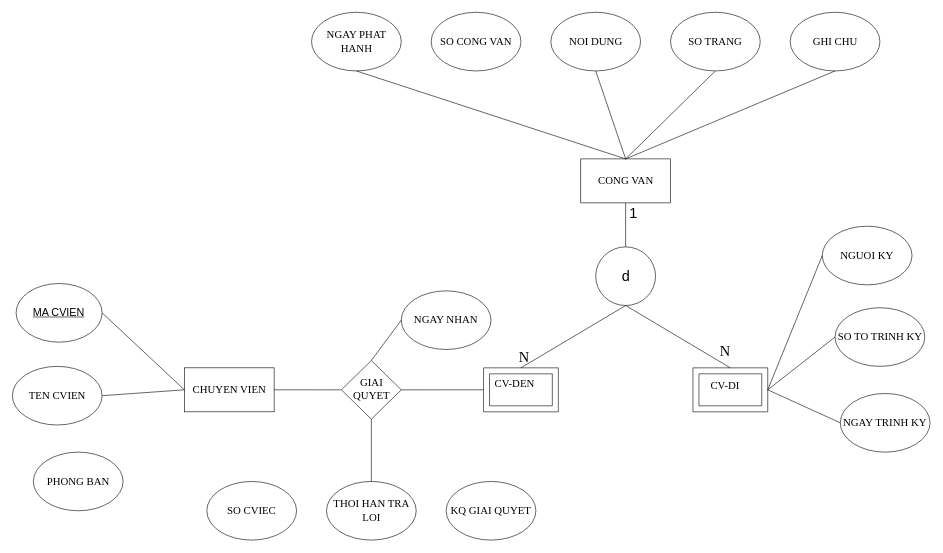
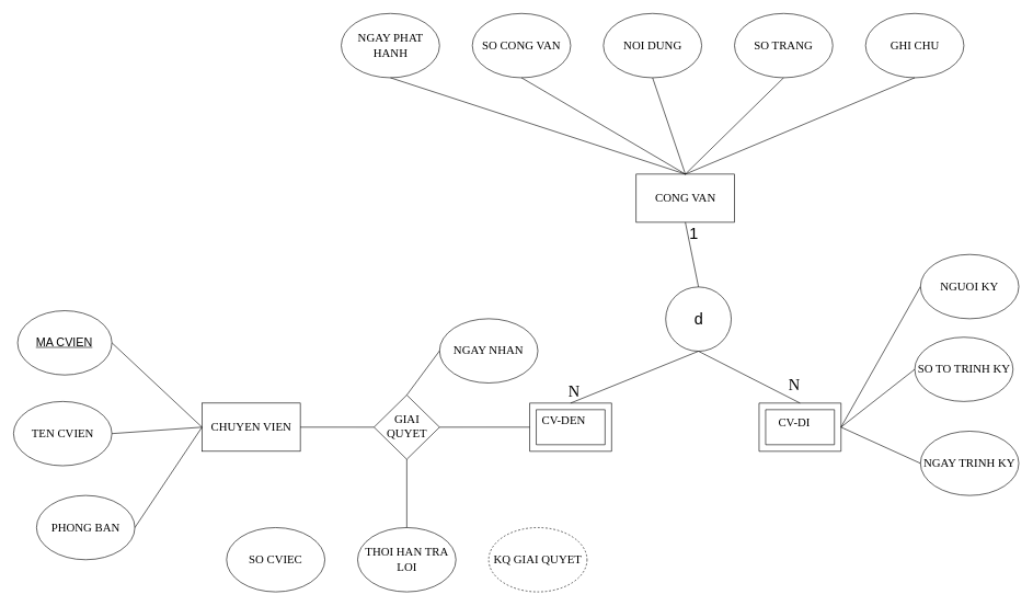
  <mxCell id="0" />
  <mxCell id="1" parent="0" />
  <mxCell id="2" value="" style="group" vertex="1" connectable="0" parent="1"><mxGeometry x="20" y="20" width="1530" height="880" as="geometry" /></mxCell>
  <mxCell id="3" value="&lt;h2&gt;&lt;span style=&quot;font-weight: normal;&quot;&gt;&lt;font face=&quot;Times New Roman&quot;&gt;CONG VAN&lt;/font&gt;&lt;/span&gt;&lt;/h2&gt;" style="rounded=0;whiteSpace=wrap;html=1;" parent="2" vertex="1"><mxGeometry x="947.677" y="244.444" width="149.633" height="73.333" as="geometry" /></mxCell>
- <mxCell id="4" value="&lt;h1&gt;&lt;span style=&quot;font-weight: normal;&quot;&gt;d&lt;/span&gt;&lt;/h1&gt;" style="ellipse;whiteSpace=wrap;html=1;rounded=0;" parent="2" vertex="1"><mxGeometry x="972.616" y="391.111" width="99.756" height="97.778" as="geometry" /></mxCell>
+ <mxCell id="4" value="&lt;h1&gt;&lt;span style=&quot;font-weight: normal;&quot;&gt;d&lt;/span&gt;&lt;/h1&gt;" style="ellipse;whiteSpace=wrap;html=1;rounded=0;" parent="2" vertex="1"><mxGeometry x="992.616" y="416.111" width="99.756" height="97.778" as="geometry" /></mxCell>
  <mxCell id="5" value="" style="verticalLabelPosition=bottom;verticalAlign=top;html=1;shape=mxgraph.basic.frame;dx=10;whiteSpace=wrap;" parent="2" vertex="1"><mxGeometry x="785.575" y="592.778" width="124.694" height="73.333" as="geometry" /></mxCell>
  <mxCell id="6" value="" style="verticalLabelPosition=bottom;verticalAlign=top;html=1;shape=mxgraph.basic.frame;dx=10;whiteSpace=wrap;" parent="2" vertex="1"><mxGeometry x="1134.719" y="592.778" width="124.694" height="73.333" as="geometry" /></mxCell>
  <mxCell id="7" value="&lt;h2&gt;&lt;span style=&quot;font-weight: normal;&quot;&gt;&lt;font face=&quot;Times New Roman&quot;&gt;CV-DEN&lt;/font&gt;&lt;/span&gt;&lt;/h2&gt;" style="text;html=1;align=center;verticalAlign=middle;resizable=0;points=[];autosize=1;strokeColor=none;fillColor=none;" parent="2" vertex="1"><mxGeometry x="791.809" y="590.333" width="90" height="60" as="geometry" /></mxCell>
  <mxCell id="8" value="&lt;h2&gt;&lt;span style=&quot;font-weight: normal;&quot;&gt;&lt;font face=&quot;Times New Roman&quot;&gt;CV-DI&lt;/font&gt;&lt;/span&gt;&lt;/h2&gt;" style="text;html=1;align=center;verticalAlign=middle;resizable=0;points=[];autosize=1;strokeColor=none;fillColor=none;" parent="2" vertex="1"><mxGeometry x="1153.423" y="592.778" width="70" height="60" as="geometry" /></mxCell>
  <mxCell id="9" value="&lt;h2&gt;&lt;font face=&quot;Times New Roman&quot;&gt;&lt;span style=&quot;font-weight: normal;&quot;&gt;NGAY PHAT HANH&lt;/span&gt;&lt;/font&gt;&lt;/h2&gt;" style="ellipse;whiteSpace=wrap;html=1;" parent="2" vertex="1"><mxGeometry x="498.778" width="149.633" height="97.778" as="geometry" /></mxCell>
  <mxCell id="10" value="&lt;h2&gt;&lt;font style=&quot;font-weight: normal;&quot; face=&quot;Times New Roman&quot;&gt;SO CONG VAN&lt;/font&gt;&lt;/h2&gt;" style="ellipse;whiteSpace=wrap;html=1;" parent="2" vertex="1"><mxGeometry x="698.289" width="149.633" height="97.778" as="geometry" /></mxCell>
  <mxCell id="11" value="&lt;h2&gt;&lt;font style=&quot;font-weight: normal;&quot; face=&quot;Times New Roman&quot;&gt;NOI DUNG&lt;/font&gt;&lt;/h2&gt;" style="ellipse;whiteSpace=wrap;html=1;" parent="2" vertex="1"><mxGeometry x="897.8" width="149.633" height="97.778" as="geometry" /></mxCell>
  <mxCell id="12" value="&lt;h2&gt;&lt;font style=&quot;font-weight: normal;&quot; face=&quot;Times New Roman&quot;&gt;SO TRANG&lt;/font&gt;&lt;/h2&gt;" style="ellipse;whiteSpace=wrap;html=1;" parent="2" vertex="1"><mxGeometry x="1097.311" width="149.633" height="97.778" as="geometry" /></mxCell>
  <mxCell id="13" value="&lt;h2&gt;&lt;font style=&quot;font-weight: normal;&quot; face=&quot;Times New Roman&quot;&gt;GHI CHU&lt;/font&gt;&lt;/h2&gt;" style="ellipse;whiteSpace=wrap;html=1;" parent="2" vertex="1"><mxGeometry x="1296.822" width="149.633" height="97.778" as="geometry" /></mxCell>
  <mxCell id="14" value="&lt;h2&gt;&lt;font style=&quot;font-weight: normal;&quot; face=&quot;Times New Roman&quot;&gt;NGAY NHAN&lt;/font&gt;&lt;/h2&gt;" style="ellipse;whiteSpace=wrap;html=1;" parent="2" vertex="1"><mxGeometry x="648.411" y="464.444" width="149.633" height="97.778" as="geometry" /></mxCell>
- <mxCell id="15" value="&lt;h2&gt;&lt;span style=&quot;font-weight: normal;&quot;&gt;&lt;font face=&quot;Times New Roman&quot;&gt;NGUOI KY&lt;/font&gt;&lt;/span&gt;&lt;/h2&gt;" style="ellipse;whiteSpace=wrap;html=1;" parent="2" vertex="1"><mxGeometry x="1350.367" y="356.667" width="149.633" height="97.778" as="geometry" /></mxCell>
+ <mxCell id="15" value="&lt;h2&gt;&lt;span style=&quot;font-weight: normal;&quot;&gt;&lt;font face=&quot;Times New Roman&quot;&gt;NGUOI KY&lt;/font&gt;&lt;/span&gt;&lt;/h2&gt;" style="ellipse;whiteSpace=wrap;html=1;" parent="2" vertex="1"><mxGeometry x="1380.367" y="366.667" width="149.633" height="97.778" as="geometry" /></mxCell>
  <mxCell id="16" value="&lt;h2&gt;&lt;font style=&quot;font-weight: normal;&quot; face=&quot;Times New Roman&quot;&gt;SO TO TRINH KY&lt;/font&gt;&lt;/h2&gt;" style="ellipse;whiteSpace=wrap;html=1;" parent="2" vertex="1"><mxGeometry x="1371.638" y="492.556" width="149.633" height="97.778" as="geometry" /></mxCell>
  <mxCell id="17" value="&lt;h2&gt;&lt;font style=&quot;font-weight: normal;&quot; face=&quot;Times New Roman&quot;&gt;NGAY TRINH KY&lt;/font&gt;&lt;/h2&gt;" style="ellipse;whiteSpace=wrap;html=1;" parent="2" vertex="1"><mxGeometry x="1380.367" y="635.556" width="149.633" height="97.778" as="geometry" /></mxCell>
  <mxCell id="18" value="&lt;h2&gt;&lt;font style=&quot;font-weight: normal;&quot; face=&quot;Times New Roman&quot;&gt;GIAI QUYET&lt;/font&gt;&lt;/h2&gt;" style="rhombus;whiteSpace=wrap;html=1;" parent="2" vertex="1"><mxGeometry x="548.655" y="580.556" width="99.756" height="97.778" as="geometry" /></mxCell>
  <mxCell id="19" value="&lt;h2&gt;&lt;font style=&quot;font-weight: normal;&quot; face=&quot;Times New Roman&quot;&gt;CHUYEN VIEN&lt;/font&gt;&lt;/h2&gt;" style="rounded=0;whiteSpace=wrap;html=1;" parent="2" vertex="1"><mxGeometry x="286.797" y="592.778" width="149.633" height="73.333" as="geometry" /></mxCell>
  <mxCell id="20" value="&lt;h2&gt;&lt;font style=&quot;font-weight: normal;&quot; face=&quot;Times New Roman&quot;&gt;TEN CVIEN&lt;/font&gt;&lt;/h2&gt;" style="ellipse;whiteSpace=wrap;html=1;" parent="2" vertex="1"><mxGeometry y="590.333" width="149.633" height="97.778" as="geometry" /></mxCell>
  <mxCell id="21" value="&lt;h2&gt;&lt;font style=&quot;font-weight: normal;&quot; face=&quot;Times New Roman&quot;&gt;PHONG BAN&lt;/font&gt;&lt;/h2&gt;" style="ellipse;whiteSpace=wrap;html=1;" parent="2" vertex="1"><mxGeometry x="35" y="733.333" width="149.633" height="97.778" as="geometry" /></mxCell>
  <mxCell id="22" value="&lt;h2&gt;&lt;font style=&quot;font-weight: normal;&quot; face=&quot;Times New Roman&quot;&gt;SO CVIEC&lt;/font&gt;&lt;/h2&gt;" style="ellipse;whiteSpace=wrap;html=1;" parent="2" vertex="1"><mxGeometry x="324.205" y="782.222" width="149.633" height="97.778" as="geometry" /></mxCell>
  <mxCell id="23" value="&lt;h2&gt;&lt;font style=&quot;font-weight: normal;&quot; face=&quot;Times New Roman&quot;&gt;THOI HAN TRA LOI&lt;/font&gt;&lt;/h2&gt;" style="ellipse;whiteSpace=wrap;html=1;" parent="2" vertex="1"><mxGeometry x="523.716" y="782.222" width="149.633" height="97.778" as="geometry" /></mxCell>
- <mxCell id="24" value="&lt;h2&gt;&lt;font style=&quot;font-weight: normal;&quot; face=&quot;Times New Roman&quot;&gt;KQ GIAI QUYET&lt;/font&gt;&lt;/h2&gt;" style="ellipse;whiteSpace=wrap;html=1;" parent="2" vertex="1"><mxGeometry x="723.227" y="782.222" width="149.633" height="97.778" as="geometry" /></mxCell>
+ <mxCell id="24" value="&lt;h2&gt;&lt;font style=&quot;font-weight: normal;&quot; face=&quot;Times New Roman&quot;&gt;KQ GIAI QUYET&lt;/font&gt;&lt;/h2&gt;" style="ellipse;whiteSpace=wrap;html=1;dashed=1;" parent="2" vertex="1"><mxGeometry x="723.227" y="782.222" width="149.633" height="97.778" as="geometry" /></mxCell>
  <mxCell id="25" value="&lt;h1&gt;&lt;span style=&quot;font-weight: normal;&quot;&gt;1&lt;/span&gt;&lt;/h1&gt;" style="text;html=1;align=center;verticalAlign=middle;resizable=0;points=[];autosize=1;strokeColor=none;fillColor=none;" parent="2" vertex="1"><mxGeometry x="1015.012" y="300.003" width="40" height="70" as="geometry" /></mxCell>
  <mxCell id="26" value="&lt;h1&gt;&lt;font face=&quot;Times New Roman&quot;&gt;&lt;span style=&quot;font-weight: 400;&quot;&gt;N&lt;/span&gt;&lt;/font&gt;&lt;/h1&gt;" style="text;html=1;align=center;verticalAlign=middle;resizable=0;points=[];autosize=1;strokeColor=none;fillColor=none;" parent="2" vertex="1"><mxGeometry x="832.863" y="540.0" width="40" height="70" as="geometry" /></mxCell>
  <mxCell id="27" value="&lt;h1&gt;&lt;span style=&quot;font-weight: normal;&quot;&gt;&lt;font face=&quot;Times New Roman&quot;&gt;N&lt;/font&gt;&lt;/span&gt;&lt;/h1&gt;" style="text;html=1;align=center;verticalAlign=middle;resizable=0;points=[];autosize=1;strokeColor=none;fillColor=none;" parent="2" vertex="1"><mxGeometry x="1168.418" y="529.999" width="40" height="70" as="geometry" /></mxCell>
  <mxCell id="28" value="&lt;span style=&quot;font-size: 18px;&quot;&gt;MA CVIEN&lt;/span&gt;" style="ellipse;whiteSpace=wrap;html=1;align=center;fontStyle=4;" vertex="1" parent="2"><mxGeometry x="6.235" y="452.222" width="143.399" height="97.778" as="geometry" /></mxCell>
  <mxCell id="29" value="" style="endArrow=none;html=1;rounded=0;entryX=0.5;entryY=1;entryDx=0;entryDy=0;exitX=0.5;exitY=0;exitDx=0;exitDy=0;" edge="1" parent="2" source="4" target="3"><mxGeometry width="50" height="50" relative="1" as="geometry"><mxPoint x="960.147" y="378.889" as="sourcePoint" /><mxPoint x="1022.494" y="317.778" as="targetPoint" /></mxGeometry></mxCell>
  <mxCell id="30" value="" style="endArrow=none;html=1;rounded=0;entryX=0.5;entryY=1;entryDx=0;entryDy=0;exitX=0.5;exitY=0;exitDx=0;exitDy=0;exitPerimeter=0;" edge="1" parent="2" source="5" target="4"><mxGeometry width="50" height="50" relative="1" as="geometry"><mxPoint x="997.555" y="635.556" as="sourcePoint" /><mxPoint x="1010.024" y="501.111" as="targetPoint" /></mxGeometry></mxCell>
  <mxCell id="31" value="" style="endArrow=none;html=1;rounded=0;entryX=0.5;entryY=1;entryDx=0;entryDy=0;exitX=0.5;exitY=0;exitDx=0;exitDy=0;exitPerimeter=0;" edge="1" parent="2" source="6" target="4"><mxGeometry width="50" height="50" relative="1" as="geometry"><mxPoint x="972.616" y="635.556" as="sourcePoint" /><mxPoint x="1034.963" y="574.444" as="targetPoint" /></mxGeometry></mxCell>
  <mxCell id="32" value="" style="endArrow=none;html=1;rounded=0;exitX=1;exitY=0.5;exitDx=0;exitDy=0;exitPerimeter=0;entryX=0;entryY=0.5;entryDx=0;entryDy=0;" edge="1" parent="2" source="6" target="15"><mxGeometry width="50" height="50" relative="1" as="geometry"><mxPoint x="1259.413" y="611.111" as="sourcePoint" /><mxPoint x="1321.76" y="550.0" as="targetPoint" /></mxGeometry></mxCell>
  <mxCell id="33" value="" style="endArrow=none;html=1;rounded=0;entryX=0;entryY=0.5;entryDx=0;entryDy=0;exitX=1;exitY=0.5;exitDx=0;exitDy=0;exitPerimeter=0;" edge="1" parent="2" source="6" target="16"><mxGeometry width="50" height="50" relative="1" as="geometry"><mxPoint x="1309.291" y="660" as="sourcePoint" /><mxPoint x="1371.638" y="598.889" as="targetPoint" /></mxGeometry></mxCell>
  <mxCell id="34" value="" style="endArrow=none;html=1;rounded=0;entryX=0;entryY=0.5;entryDx=0;entryDy=0;exitX=1;exitY=0.5;exitDx=0;exitDy=0;exitPerimeter=0;" edge="1" parent="2" source="6" target="17"><mxGeometry width="50" height="50" relative="1" as="geometry"><mxPoint x="1296.822" y="733.333" as="sourcePoint" /><mxPoint x="1359.169" y="672.222" as="targetPoint" /></mxGeometry></mxCell>
  <mxCell id="35" value="" style="endArrow=none;html=1;rounded=0;entryX=0;entryY=0.5;entryDx=0;entryDy=0;entryPerimeter=0;exitX=1;exitY=0.5;exitDx=0;exitDy=0;" edge="1" parent="2" source="18" target="5"><mxGeometry width="50" height="50" relative="1" as="geometry"><mxPoint x="698.289" y="696.667" as="sourcePoint" /><mxPoint x="760.636" y="635.556" as="targetPoint" /></mxGeometry></mxCell>
  <mxCell id="36" value="" style="endArrow=none;html=1;rounded=0;entryX=0;entryY=0.5;entryDx=0;entryDy=0;exitX=0.5;exitY=0;exitDx=0;exitDy=0;" edge="1" parent="2" source="18" target="14"><mxGeometry width="50" height="50" relative="1" as="geometry"><mxPoint x="573.594" y="574.444" as="sourcePoint" /><mxPoint x="635.941" y="513.333" as="targetPoint" /></mxGeometry></mxCell>
  <mxCell id="37" value="" style="endArrow=none;html=1;rounded=0;entryX=0;entryY=0.5;entryDx=0;entryDy=0;exitX=1;exitY=0.5;exitDx=0;exitDy=0;" edge="1" parent="2" source="19" target="18"><mxGeometry width="50" height="50" relative="1" as="geometry"><mxPoint x="448.9" y="696.667" as="sourcePoint" /><mxPoint x="511.247" y="635.556" as="targetPoint" /></mxGeometry></mxCell>
  <mxCell id="38" value="" style="endArrow=none;html=1;rounded=0;exitX=1;exitY=0.5;exitDx=0;exitDy=0;entryX=0;entryY=0.5;entryDx=0;entryDy=0;" edge="1" parent="2" source="28" target="19"><mxGeometry width="50" height="50" relative="1" as="geometry"><mxPoint x="187.042" y="550.0" as="sourcePoint" /><mxPoint x="249.389" y="488.889" as="targetPoint" /></mxGeometry></mxCell>
  <mxCell id="39" value="" style="endArrow=none;html=1;rounded=0;exitX=1;exitY=0.5;exitDx=0;exitDy=0;entryX=0;entryY=0.5;entryDx=0;entryDy=0;" edge="1" parent="2" source="20" target="19"><mxGeometry width="50" height="50" relative="1" as="geometry"><mxPoint x="149.633" y="684.444" as="sourcePoint" /><mxPoint x="224.45" y="611.111" as="targetPoint" /></mxGeometry></mxCell>
+ <mxCell id="40" value="" style="endArrow=none;html=1;rounded=0;exitX=1;exitY=0.5;exitDx=0;exitDy=0;entryX=0;entryY=0.5;entryDx=0;entryDy=0;" edge="1" parent="2" source="21" target="19"><mxGeometry width="50" height="50" relative="1" as="geometry"><mxPoint x="174.572" y="794.444" as="sourcePoint" /><mxPoint x="236.919" y="733.333" as="targetPoint" /></mxGeometry></mxCell>
  <mxCell id="41" value="" style="endArrow=none;html=1;rounded=0;entryX=0.5;entryY=1;entryDx=0;entryDy=0;exitX=0.5;exitY=0;exitDx=0;exitDy=0;" edge="1" parent="2" source="23" target="18"><mxGeometry width="50" height="50" relative="1" as="geometry"><mxPoint x="586.064" y="770" as="sourcePoint" /><mxPoint x="648.411" y="708.889" as="targetPoint" /></mxGeometry></mxCell>
  <mxCell id="42" value="" style="endArrow=none;html=1;rounded=0;entryX=0.5;entryY=1;entryDx=0;entryDy=0;exitX=0.5;exitY=0;exitDx=0;exitDy=0;" edge="1" parent="2" source="3" target="9"><mxGeometry width="50" height="50" relative="1" as="geometry"><mxPoint x="511.247" y="171.111" as="sourcePoint" /><mxPoint x="573.594" y="110" as="targetPoint" /></mxGeometry></mxCell>
+ <mxCell id="43" value="" style="endArrow=none;html=1;rounded=0;entryX=0.5;entryY=1;entryDx=0;entryDy=0;exitX=0.5;exitY=0;exitDx=0;exitDy=0;" edge="1" parent="2" source="3" target="10"><mxGeometry width="50" height="50" relative="1" as="geometry"><mxPoint x="710.758" y="183.333" as="sourcePoint" /><mxPoint x="773.105" y="122.222" as="targetPoint" /></mxGeometry></mxCell>
  <mxCell id="44" value="" style="endArrow=none;html=1;rounded=0;entryX=0.5;entryY=1;entryDx=0;entryDy=0;exitX=0.5;exitY=0;exitDx=0;exitDy=0;" edge="1" parent="2" source="3" target="11"><mxGeometry width="50" height="50" relative="1" as="geometry"><mxPoint x="922.738" y="183.333" as="sourcePoint" /><mxPoint x="985.086" y="122.222" as="targetPoint" /></mxGeometry></mxCell>
  <mxCell id="45" value="" style="endArrow=none;html=1;rounded=0;entryX=0.5;entryY=1;entryDx=0;entryDy=0;exitX=0.5;exitY=0;exitDx=0;exitDy=0;" edge="1" parent="2" source="3" target="12"><mxGeometry width="50" height="50" relative="1" as="geometry"><mxPoint x="1122.249" y="183.333" as="sourcePoint" /><mxPoint x="1184.597" y="122.222" as="targetPoint" /></mxGeometry></mxCell>
  <mxCell id="46" value="" style="endArrow=none;html=1;rounded=0;entryX=0.5;entryY=1;entryDx=0;entryDy=0;exitX=0.5;exitY=0;exitDx=0;exitDy=0;" edge="1" parent="2" source="3" target="13"><mxGeometry width="50" height="50" relative="1" as="geometry"><mxPoint x="1309.291" y="183.333" as="sourcePoint" /><mxPoint x="1371.638" y="122.222" as="targetPoint" /><Array as="points" /></mxGeometry></mxCell>
